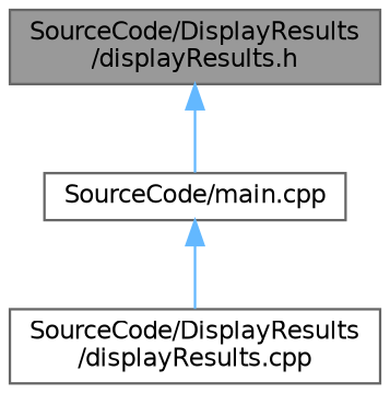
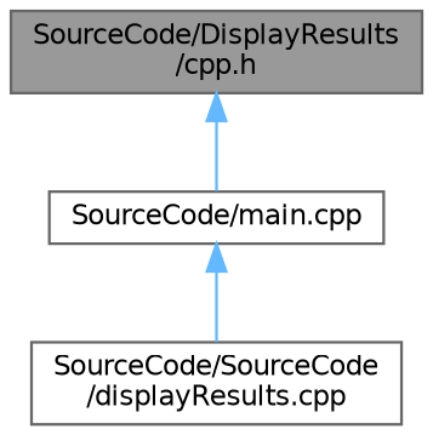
  digraph {
    node [color=grey40 fillcolor=white fontname=Helvetica fontsize=10 shape=box style=filled]
    edge [color=steelblue1 dir=back fontname=Helvetica fontsize=10 labelfontname=Helvetica labelfontsize=10 style=solid]
-   n1 [color=gray40 fillcolor=grey60 fontcolor=black height=0.2 label="SourceCode/DisplayResults\l/displayResults.h" width=0.4]
+   n1 [color=gray40 fillcolor=grey60 fontcolor=black height=0.2 label="SourceCode/DisplayResults\l/cpp.h" width=0.4]
    n2 [height=0.2 label="SourceCode/main.cpp" width=0.4]
-   n3 [height=0.2 label="SourceCode/DisplayResults\l/displayResults.cpp" width=0.4]
+   n3 [height=0.2 label="SourceCode/SourceCode\l/displayResults.cpp" width=0.4]
    n1 -> n2
    n2 -> n3
  }
